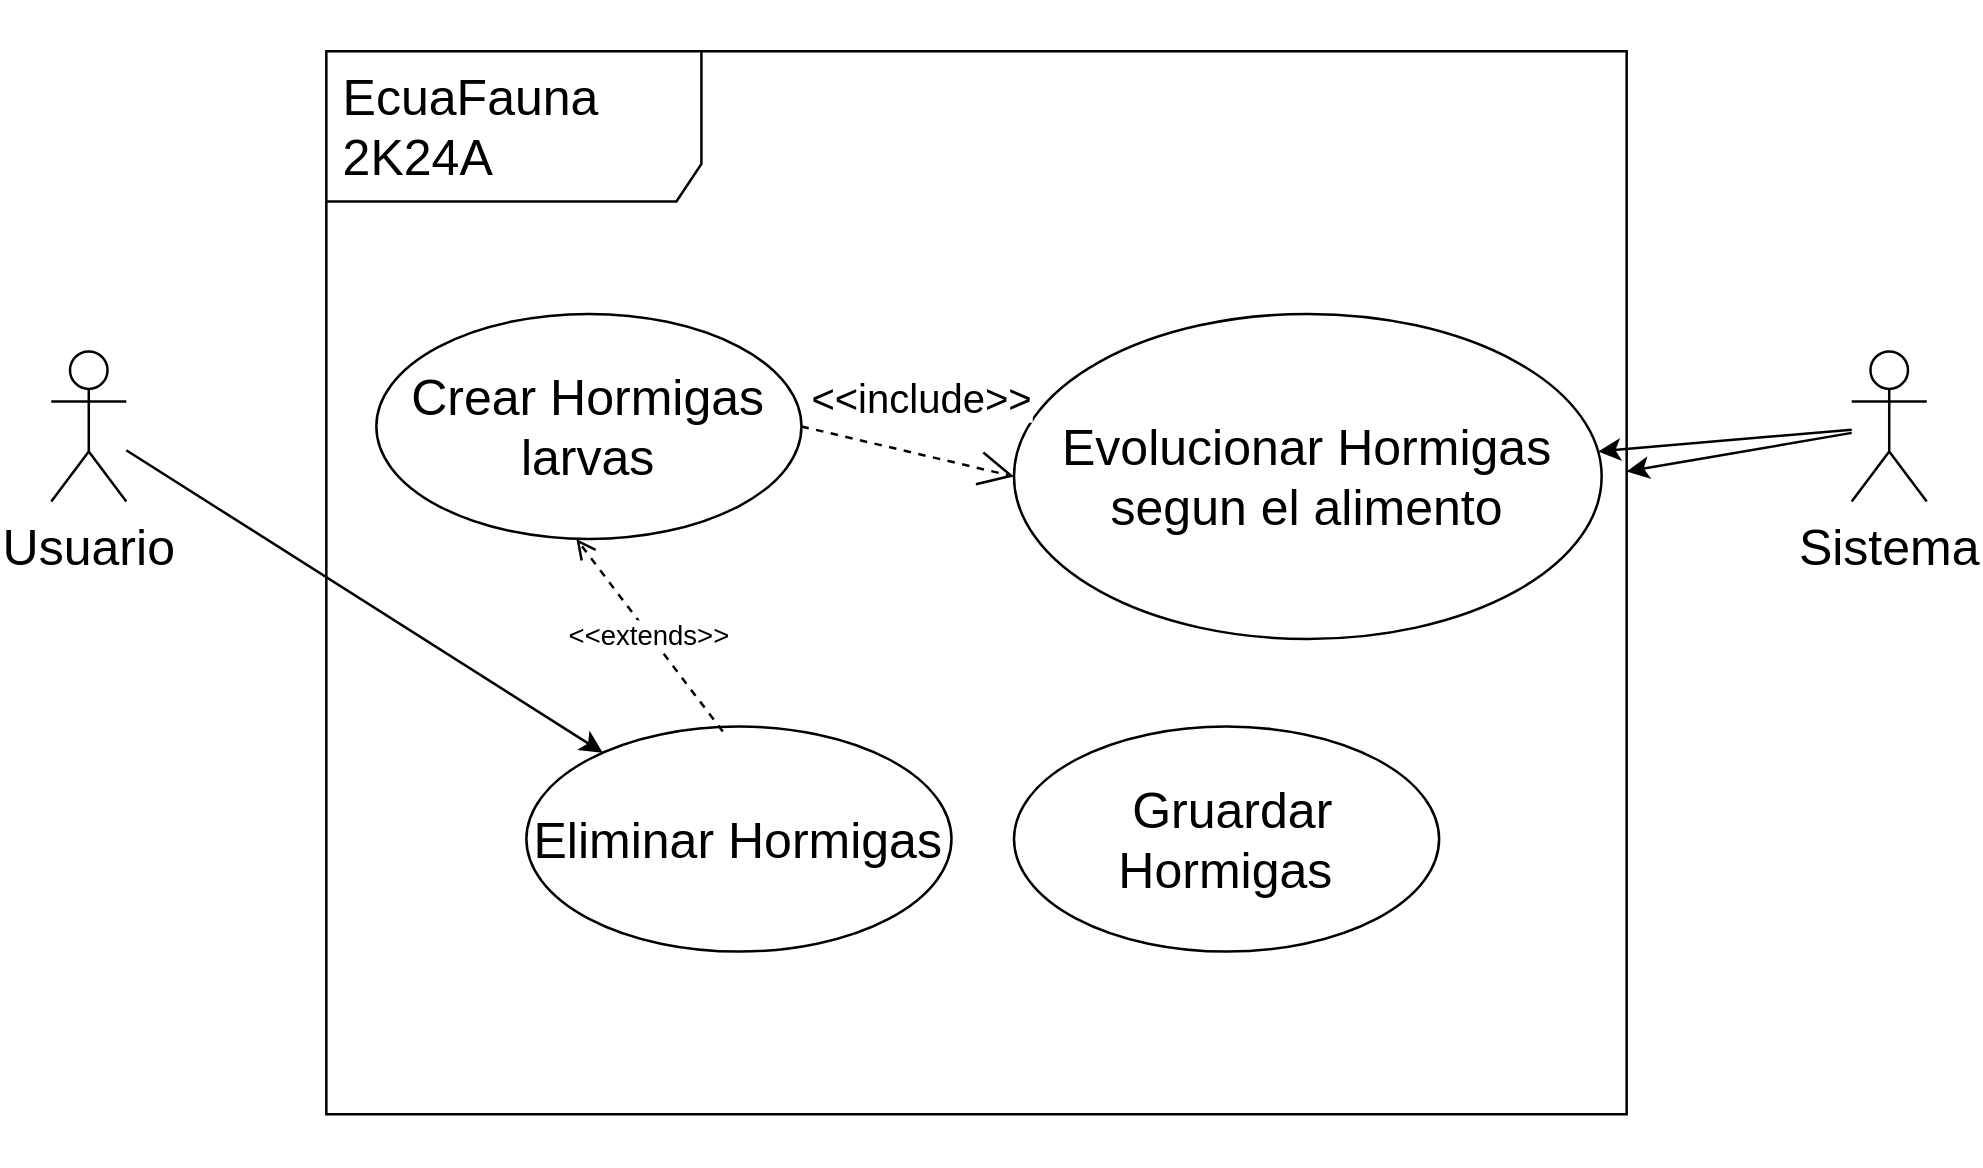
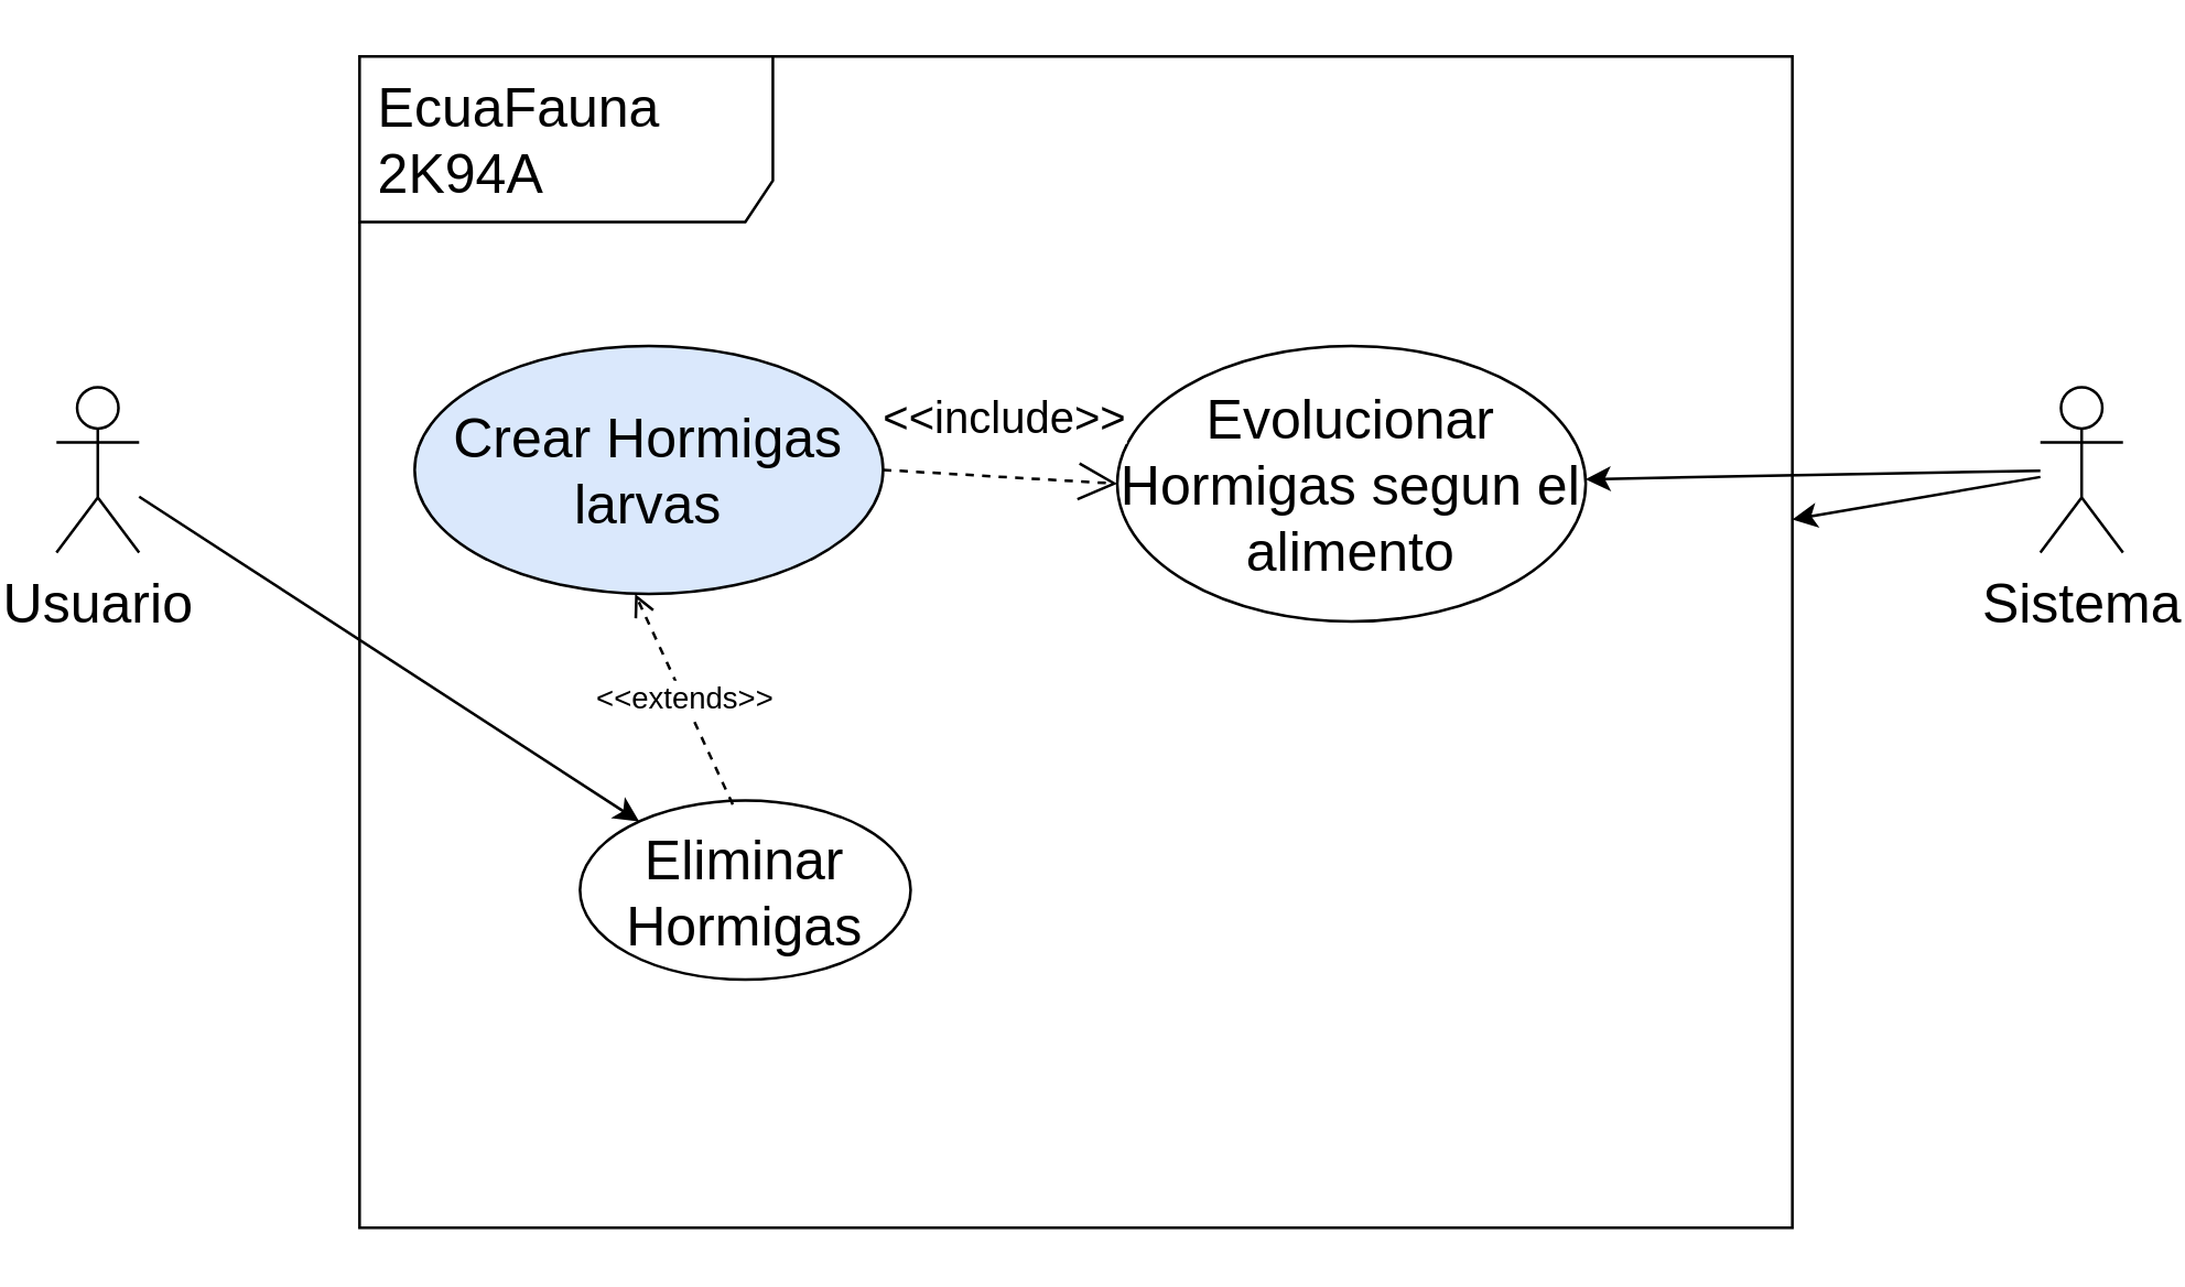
  <mxCell id="0" />
  <mxCell id="1" parent="0" />
- <mxCell id="2" value="EcuaFauna 2K24A" style="shape=umlFrame;whiteSpace=wrap;html=1;width=150;height=60;boundedLbl=1;verticalAlign=middle;align=left;spacingLeft=5;hachureGap=4;fontFamily=Helvetica;fontSize=20;fontStyle=0" parent="1" vertex="1"><mxGeometry x="130" y="20" width="520" height="425" as="geometry" /></mxCell>
+ <mxCell id="2" value="EcuaFauna 2K94A" style="shape=umlFrame;whiteSpace=wrap;html=1;width=150;height=60;boundedLbl=1;verticalAlign=middle;align=left;spacingLeft=5;hachureGap=4;fontFamily=Helvetica;fontSize=20;fontStyle=0" parent="1" vertex="1"><mxGeometry x="130" y="20" width="520" height="425" as="geometry" /></mxCell>
  <mxCell id="3" style="edgeStyle=none;hachureGap=4;html=1;fontFamily=Helvetica;fontSize=16;" parent="1" source="5" target="9" edge="1"><mxGeometry relative="1" as="geometry"><Array as="points" /></mxGeometry></mxCell>
  <mxCell id="4" style="edgeStyle=none;html=1;" edge="1" parent="1" source="5" target="2"><mxGeometry relative="1" as="geometry" /></mxCell>
  <mxCell id="5" value="Sistema" style="shape=umlActor;verticalLabelPosition=bottom;verticalAlign=top;html=1;hachureGap=4;fontFamily=Helvetica;fontSize=20;" parent="1" vertex="1"><mxGeometry x="740" y="140" width="30" height="60" as="geometry" /></mxCell>
  <mxCell id="6" style="edgeStyle=none;hachureGap=4;html=1;fontFamily=Helvetica;fontSize=16;" parent="1" source="7" target="11" edge="1"><mxGeometry relative="1" as="geometry" /></mxCell>
  <mxCell id="7" value="Usuario" style="shape=umlActor;verticalLabelPosition=bottom;verticalAlign=top;html=1;hachureGap=4;fontFamily=Helvetica;fontSize=20;" parent="1" vertex="1"><mxGeometry x="20" y="140" width="30" height="60" as="geometry" /></mxCell>
- <mxCell id="8" value="Crear Hormigas larvas" style="ellipse;whiteSpace=wrap;html=1;hachureGap=4;fontFamily=Helvetica;fontSize=20;" parent="1" vertex="1"><mxGeometry x="150" y="125" width="170" height="90" as="geometry" /></mxCell>
- <mxCell id="9" value="Evolucionar Hormigas segun el alimento" style="ellipse;whiteSpace=wrap;html=1;hachureGap=4;fontFamily=Helvetica;fontSize=20;" parent="1" vertex="1"><mxGeometry x="405" y="125" width="235" height="130" as="geometry" /></mxCell>
+ <mxCell id="8" value="Crear Hormigas larvas" style="ellipse;whiteSpace=wrap;html=1;hachureGap=4;fontFamily=Helvetica;fontSize=20;fillColor=#dae8fc;" parent="1" vertex="1"><mxGeometry x="150" y="125" width="170" height="90" as="geometry" /></mxCell>
+ <mxCell id="9" value="Evolucionar Hormigas segun el alimento" style="ellipse;whiteSpace=wrap;html=1;hachureGap=4;fontFamily=Helvetica;fontSize=20;" parent="1" vertex="1"><mxGeometry x="405" y="125" width="170" height="100" as="geometry" /></mxCell>
  <mxCell id="10" value="&amp;lt;&amp;lt;include&amp;gt;&amp;gt;" style="endArrow=open;endSize=12;dashed=1;html=1;hachureGap=4;fontFamily=Helvetica;fontSize=16;entryX=0;entryY=0.5;entryDx=0;entryDy=0;exitX=1;exitY=0.5;exitDx=0;exitDy=0;" parent="1" source="8" target="9" edge="1"><mxGeometry x="0.039" y="22" width="160" relative="1" as="geometry"><mxPoint x="200" y="220" as="sourcePoint" /><mxPoint x="590" y="270" as="targetPoint" /><mxPoint x="-1" as="offset" /><Array as="points" /></mxGeometry></mxCell>
- <mxCell id="11" value="Eliminar Hormigas" style="ellipse;whiteSpace=wrap;html=1;hachureGap=4;fontFamily=Helvetica;fontSize=20;" parent="1" vertex="1"><mxGeometry x="210" y="290" width="170" height="90" as="geometry" /></mxCell>
+ <mxCell id="11" value="Eliminar Hormigas" style="ellipse;whiteSpace=wrap;html=1;hachureGap=4;fontFamily=Helvetica;fontSize=20;" parent="1" vertex="1"><mxGeometry x="210" y="290" width="120" height="65" as="geometry" /></mxCell>
  <mxCell id="12" value="&amp;lt;&amp;lt;extends&amp;gt;&amp;gt;" style="edgeStyle=none;html=1;dashed=1;endArrow=open;endFill=0;exitX=0.462;exitY=0.022;exitDx=0;exitDy=0;exitPerimeter=0;" edge="1" parent="1" source="11"><mxGeometry x="-0.014" relative="1" as="geometry"><mxPoint as="offset" /><mxPoint x="286.777" y="264.444" as="sourcePoint" /><mxPoint x="229.996" y="215.002" as="targetPoint" /></mxGeometry></mxCell>
- <mxCell id="13" value="&amp;nbsp;Gruardar Hormigas" style="ellipse;whiteSpace=wrap;html=1;hachureGap=4;fontFamily=Helvetica;fontSize=20;" vertex="1" parent="1"><mxGeometry x="405" y="290" width="170" height="90" as="geometry" /></mxCell>
